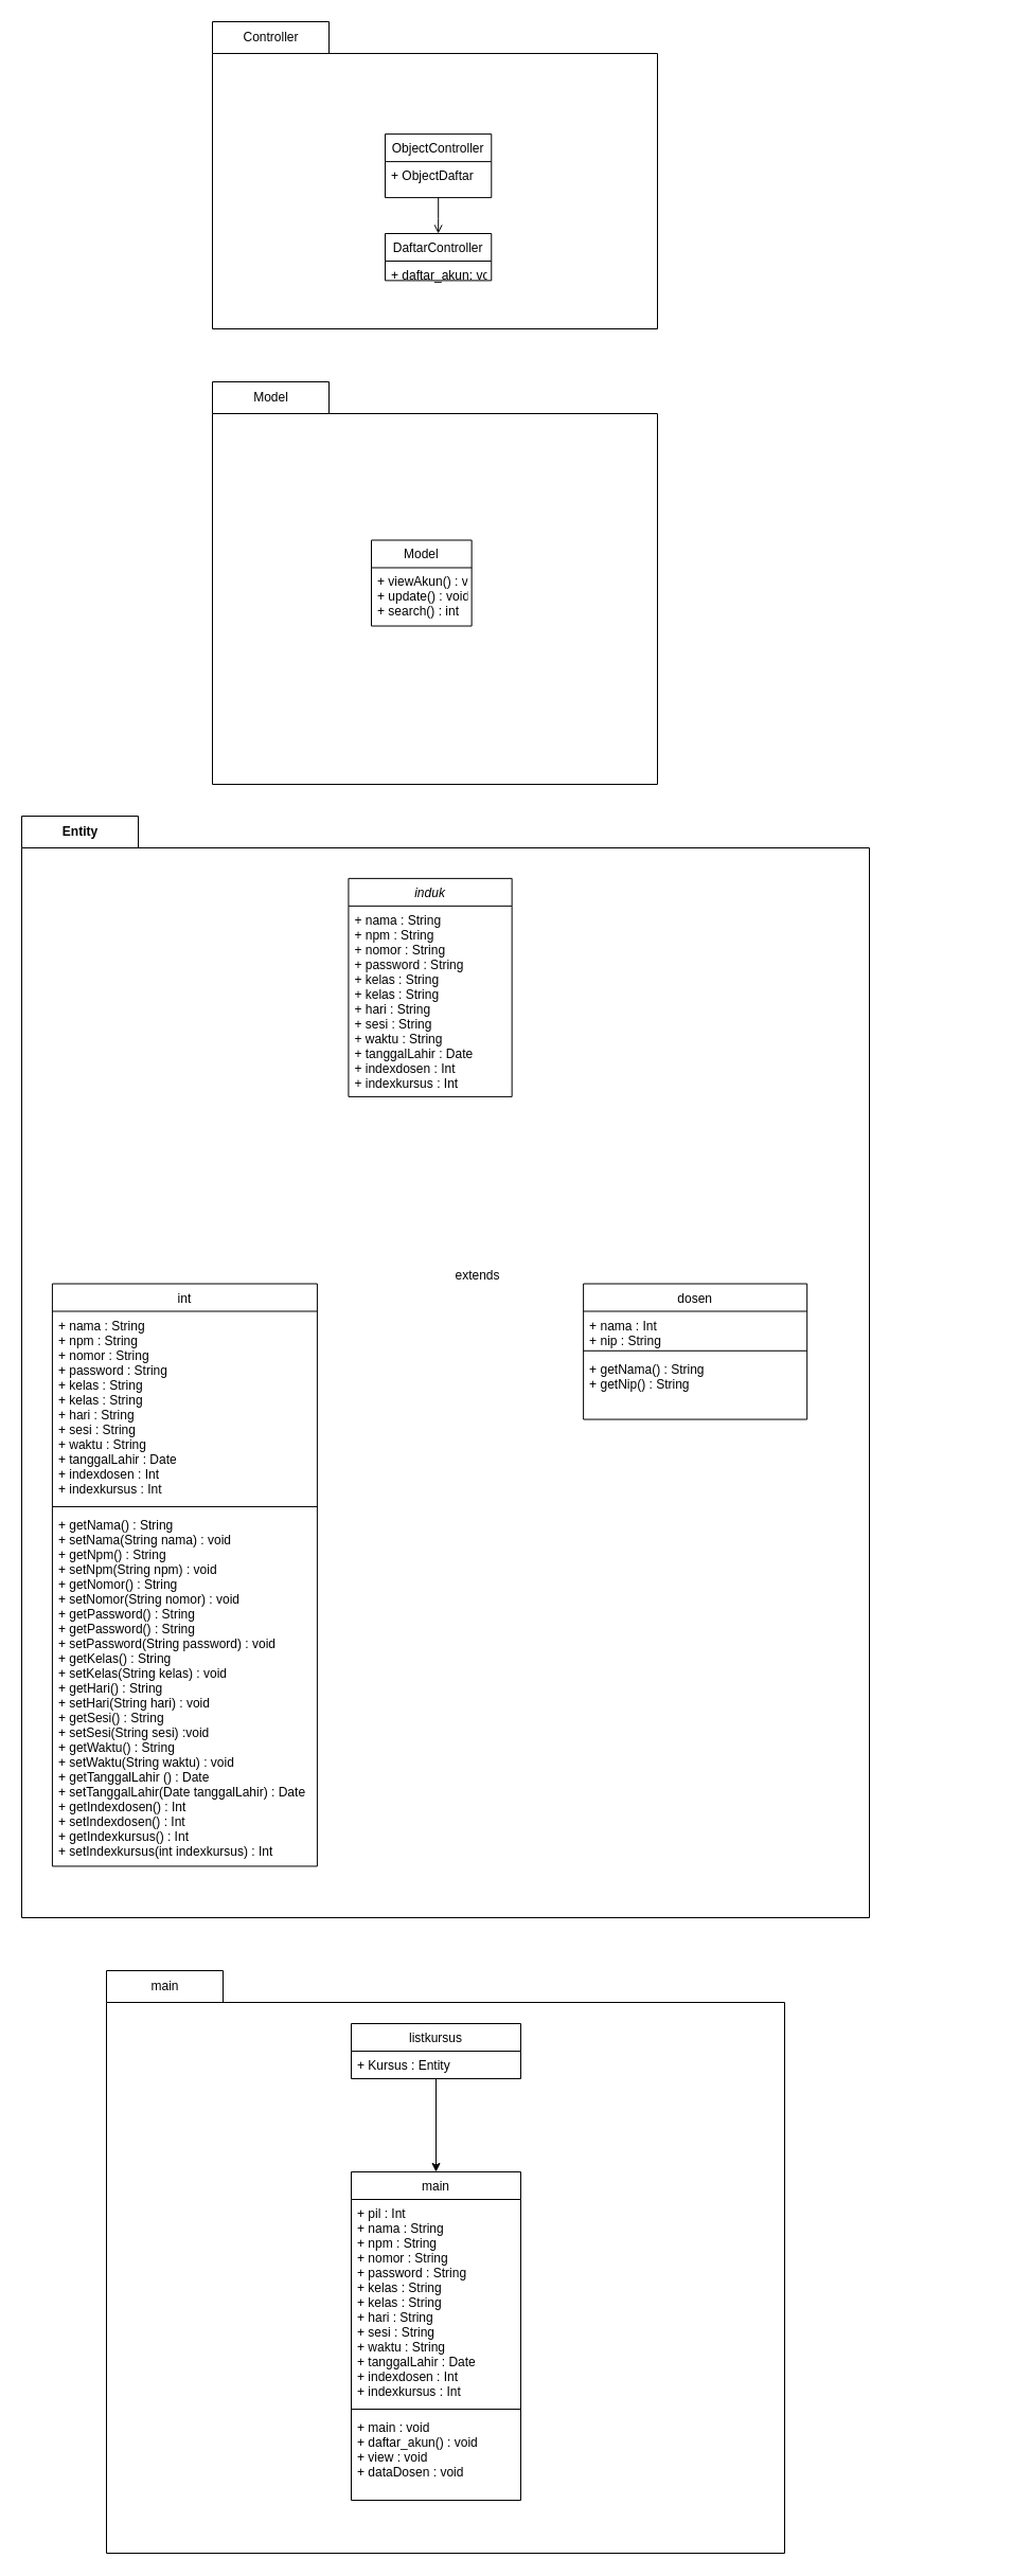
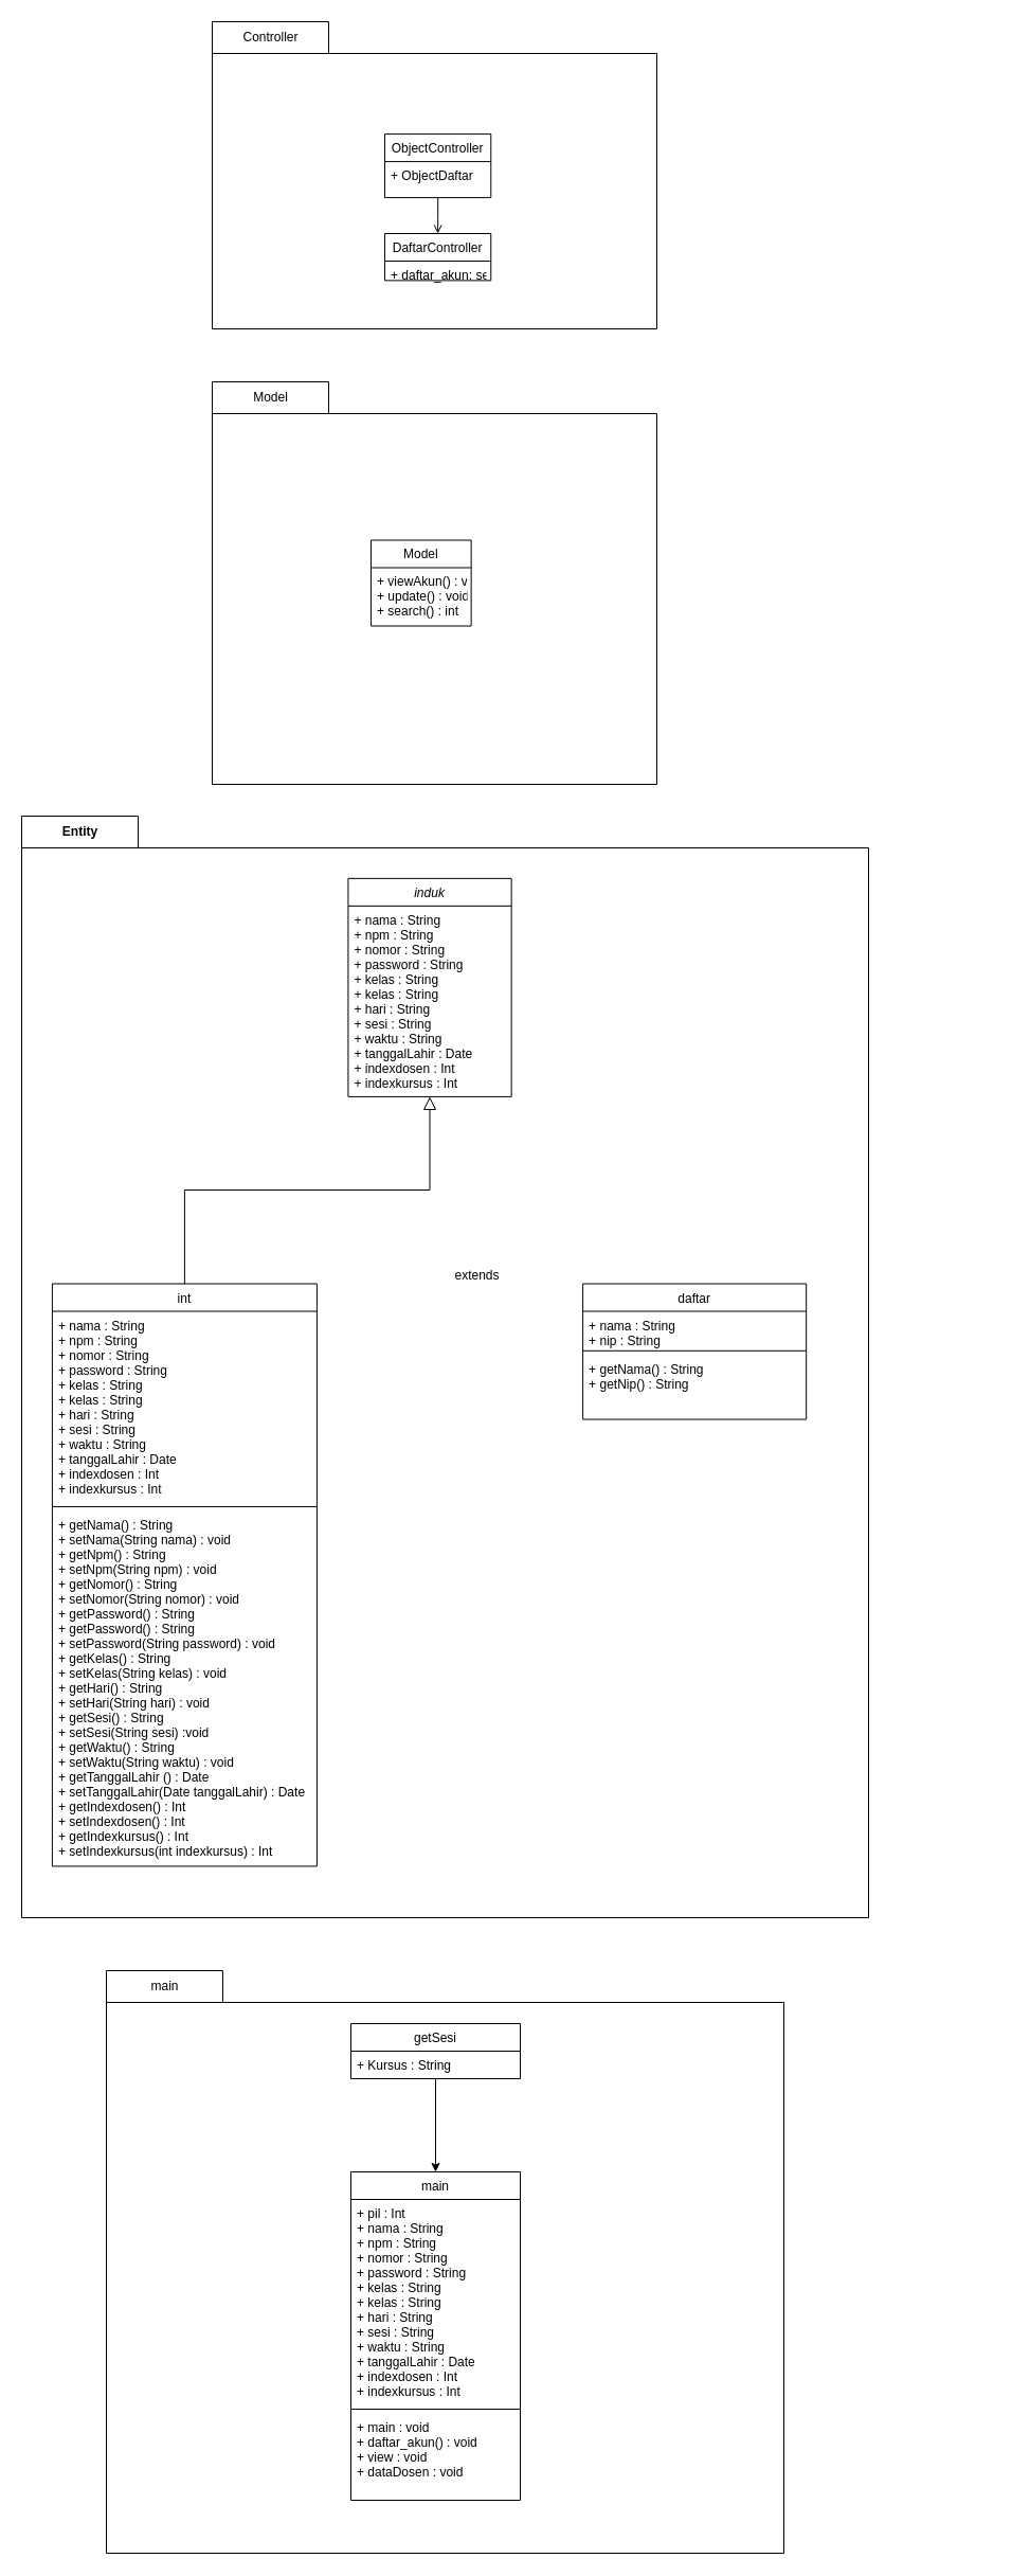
  <mxCell id="0" />
  <mxCell id="1" parent="0" />
  <mxCell id="2" value="" style="group" parent="1" vertex="1" connectable="0"><mxGeometry x="151" y="1140" width="800" height="1270" as="geometry" /></mxCell>
  <mxCell id="3" value="" style="group" parent="2" vertex="1" connectable="0"><mxGeometry x="-131" y="-370" width="800" height="1040" as="geometry" /></mxCell>
  <mxCell id="4" value="Entity" style="shape=folder;fontStyle=1;tabWidth=110;tabHeight=30;tabPosition=left;html=1;boundedLbl=1;labelInHeader=1;" parent="3" vertex="1"><mxGeometry width="800" height="1040" as="geometry" /></mxCell>
  <mxCell id="5" value="induk" style="swimlane;fontStyle=2;align=center;verticalAlign=top;childLayout=stackLayout;horizontal=1;startSize=26;horizontalStack=0;resizeParent=1;resizeLast=0;collapsible=1;marginBottom=0;rounded=0;shadow=0;strokeWidth=1;" parent="3" vertex="1"><mxGeometry x="308.434" y="58.868" width="154.217" height="206.038" as="geometry"><mxRectangle x="220" y="120" width="160" height="26" as="alternateBounds" /></mxGeometry></mxCell>
  <mxCell id="6" value="+ nama : String&#10;+ npm : String &#10;+ nomor : String &#10;+ password : String &#10;+ kelas : String &#10;+ kelas : String &#10;+ hari : String &#10;+ sesi : String &#10;+ waktu : String&#10;+ tanggalLahir : Date&#10;+ indexdosen : Int &#10;+ indexkursus : Int " style="text;align=left;verticalAlign=top;spacingLeft=4;spacingRight=4;overflow=hidden;rotatable=0;points=[[0,0.5],[1,0.5]];portConstraint=eastwest;" parent="5" vertex="1"><mxGeometry y="26" width="154.217" height="170.717" as="geometry" /></mxCell>
  <mxCell id="7" value="" style="line;html=1;strokeWidth=1;align=left;verticalAlign=middle;spacingTop=-1;spacingLeft=3;spacingRight=3;rotatable=0;labelPosition=right;points=[];portConstraint=eastwest;" parent="5" vertex="1"><mxGeometry y="196.717" width="154.217" as="geometry" /></mxCell>
- <mxCell id="9" value="dosen" style="swimlane;fontStyle=0;align=center;verticalAlign=top;childLayout=stackLayout;horizontal=1;startSize=26;horizontalStack=0;resizeParent=1;resizeLast=0;collapsible=1;marginBottom=0;rounded=0;shadow=0;strokeWidth=1;" parent="3" vertex="1"><mxGeometry x="530.12" y="441.509" width="211.084" height="128.038" as="geometry"><mxRectangle x="340" y="380" width="170" height="26" as="alternateBounds" /></mxGeometry></mxCell>
- <mxCell id="10" value="+ nama : Int &#10;+ nip : String" style="text;align=left;verticalAlign=top;spacingLeft=4;spacingRight=4;overflow=hidden;rotatable=0;points=[[0,0.5],[1,0.5]];portConstraint=eastwest;" parent="9" vertex="1"><mxGeometry y="26" width="211.084" height="33.358" as="geometry" /></mxCell>
+ <mxCell id="8" value="" style="endArrow=block;endSize=10;endFill=0;shadow=0;strokeWidth=1;rounded=0;edgeStyle=elbowEdgeStyle;elbow=vertical;" parent="3" source="13" target="5" edge="1"><mxGeometry width="160" relative="1" as="geometry"><mxPoint x="-115.663" y="964.453" as="sourcePoint" /><mxPoint x="-115.663" y="964.453" as="targetPoint" /></mxGeometry></mxCell>
+ <mxCell id="9" value="daftar" style="swimlane;fontStyle=0;align=center;verticalAlign=top;childLayout=stackLayout;horizontal=1;startSize=26;horizontalStack=0;resizeParent=1;resizeLast=0;collapsible=1;marginBottom=0;rounded=0;shadow=0;strokeWidth=1;" parent="3" vertex="1"><mxGeometry x="530.12" y="441.509" width="211.084" height="128.038" as="geometry"><mxRectangle x="340" y="380" width="170" height="26" as="alternateBounds" /></mxGeometry></mxCell>
+ <mxCell id="10" value="+ nama : String &#10;+ nip : String" style="text;align=left;verticalAlign=top;spacingLeft=4;spacingRight=4;overflow=hidden;rotatable=0;points=[[0,0.5],[1,0.5]];portConstraint=eastwest;" parent="9" vertex="1"><mxGeometry y="26" width="211.084" height="33.358" as="geometry" /></mxCell>
  <mxCell id="11" value="" style="line;html=1;strokeWidth=1;align=left;verticalAlign=middle;spacingTop=-1;spacingLeft=3;spacingRight=3;rotatable=0;labelPosition=right;points=[];portConstraint=eastwest;" parent="9" vertex="1"><mxGeometry y="59.358" width="211.084" height="7.849" as="geometry" /></mxCell>
  <mxCell id="12" value="+ getNama() : String &#10;+ getNip() : String" style="text;align=left;verticalAlign=top;spacingLeft=4;spacingRight=4;overflow=hidden;rotatable=0;points=[[0,0.5],[1,0.5]];portConstraint=eastwest;" parent="9" vertex="1"><mxGeometry y="67.208" width="211.084" height="60.83" as="geometry" /></mxCell>
  <mxCell id="13" value="int" style="swimlane;fontStyle=0;align=center;verticalAlign=top;childLayout=stackLayout;horizontal=1;startSize=26;horizontalStack=0;resizeParent=1;resizeLast=0;collapsible=1;marginBottom=0;rounded=0;shadow=0;strokeWidth=1;" parent="3" vertex="1"><mxGeometry x="28.916" y="441.509" width="250" height="549.93" as="geometry"><mxRectangle x="130" y="380" width="160" height="26" as="alternateBounds" /></mxGeometry></mxCell>
  <mxCell id="14" value="+ nama : String&#10;+ npm : String &#10;+ nomor : String &#10;+ password : String &#10;+ kelas : String &#10;+ kelas : String &#10;+ hari : String &#10;+ sesi : String &#10;+ waktu : String&#10;+ tanggalLahir : Date&#10;+ indexdosen : Int &#10;+ indexkursus : Int " style="text;align=left;verticalAlign=top;spacingLeft=4;spacingRight=4;overflow=hidden;rotatable=0;points=[[0,0.5],[1,0.5]];portConstraint=eastwest;" parent="13" vertex="1"><mxGeometry y="26" width="250" height="180.528" as="geometry" /></mxCell>
  <mxCell id="15" value="" style="line;html=1;strokeWidth=1;align=left;verticalAlign=middle;spacingTop=-1;spacingLeft=3;spacingRight=3;rotatable=0;labelPosition=right;points=[];portConstraint=eastwest;" parent="13" vertex="1"><mxGeometry y="206.528" width="250" height="7.849" as="geometry" /></mxCell>
  <mxCell id="16" value="+ getNama() : String &#10;+ setNama(String nama) : void&#10;+ getNpm() : String &#10;+ setNpm(String npm) : void&#10;+ getNomor() : String &#10;+ setNomor(String nomor) : void&#10;+ getPassword() : String &#10;+ getPassword() : String &#10;+ setPassword(String password) : void&#10;+ getKelas() : String &#10;+ setKelas(String kelas) : void &#10;+ getHari() : String&#10;+ setHari(String hari) : void&#10;+ getSesi() : String &#10;+ setSesi(String sesi) :void &#10;+ getWaktu() : String&#10;+ setWaktu(String waktu) : void &#10;+ getTanggalLahir () : Date &#10;+ setTanggalLahir(Date tanggalLahir) : Date &#10;+ getIndexdosen() : Int&#10;+ setIndexdosen() : Int&#10;+ getIndexkursus() : Int&#10;+ setIndexkursus(int indexkursus) : Int" style="text;align=left;verticalAlign=top;spacingLeft=4;spacingRight=4;overflow=hidden;rotatable=0;points=[[0,0.5],[1,0.5]];portConstraint=eastwest;fontStyle=0" parent="13" vertex="1"><mxGeometry y="214.377" width="250" height="335.55" as="geometry" /></mxCell>
  <mxCell id="17" value="extends" style="text;html=1;align=center;verticalAlign=middle;resizable=0;points=[];autosize=1;" parent="3" vertex="1"><mxGeometry x="400.181" y="423.774" width="60" height="20" as="geometry" /></mxCell>
  <mxCell id="18" value="" style="group" vertex="1" connectable="0" parent="2"><mxGeometry x="-51" y="720" width="640" height="550" as="geometry" /></mxCell>
  <mxCell id="19" value="&lt;span style=&quot;font-weight: normal&quot;&gt;main&lt;/span&gt;" style="shape=folder;fontStyle=1;tabWidth=110;tabHeight=30;tabPosition=left;html=1;boundedLbl=1;labelInHeader=1;" parent="18" vertex="1"><mxGeometry width="640" height="550" as="geometry" /></mxCell>
  <mxCell id="20" value="" style="group" vertex="1" connectable="0" parent="18"><mxGeometry x="231" y="50" width="377" height="480" as="geometry" /></mxCell>
  <mxCell id="21" value="" style="group" parent="20" vertex="1" connectable="0"><mxGeometry width="377" height="480" as="geometry" /></mxCell>
- <mxCell id="22" value="listkursus" style="swimlane;fontStyle=0;align=center;verticalAlign=top;childLayout=stackLayout;horizontal=1;startSize=26;horizontalStack=0;resizeParent=1;resizeParentMax=0;resizeLast=0;collapsible=1;marginBottom=0;" parent="21" vertex="1"><mxGeometry width="160" height="52" as="geometry" /></mxCell>
- <mxCell id="23" value="+ Kursus : Entity" style="text;strokeColor=none;fillColor=none;align=left;verticalAlign=top;spacingLeft=4;spacingRight=4;overflow=hidden;rotatable=0;points=[[0,0.5],[1,0.5]];portConstraint=eastwest;" parent="22" vertex="1"><mxGeometry y="26" width="160" height="26" as="geometry" /></mxCell>
+ <mxCell id="22" value="getSesi" style="swimlane;fontStyle=0;align=center;verticalAlign=top;childLayout=stackLayout;horizontal=1;startSize=26;horizontalStack=0;resizeParent=1;resizeParentMax=0;resizeLast=0;collapsible=1;marginBottom=0;" parent="21" vertex="1"><mxGeometry width="160" height="52" as="geometry" /></mxCell>
+ <mxCell id="23" value="+ Kursus : String" style="text;strokeColor=none;fillColor=none;align=left;verticalAlign=top;spacingLeft=4;spacingRight=4;overflow=hidden;rotatable=0;points=[[0,0.5],[1,0.5]];portConstraint=eastwest;" parent="22" vertex="1"><mxGeometry y="26" width="160" height="26" as="geometry" /></mxCell>
  <mxCell id="24" value="" style="line;strokeWidth=1;fillColor=none;align=left;verticalAlign=middle;spacingTop=-1;spacingLeft=3;spacingRight=3;rotatable=0;labelPosition=right;points=[];portConstraint=eastwest;" parent="22" vertex="1"><mxGeometry y="52" width="160" as="geometry" /></mxCell>
  <mxCell id="25" value="main" style="swimlane;fontStyle=0;align=center;verticalAlign=top;childLayout=stackLayout;horizontal=1;startSize=26;horizontalStack=0;resizeParent=1;resizeLast=0;collapsible=1;marginBottom=0;rounded=0;shadow=0;strokeWidth=1;" parent="20" vertex="1"><mxGeometry y="140" width="160" height="310" as="geometry"><mxRectangle x="550" y="140" width="160" height="26" as="alternateBounds" /></mxGeometry></mxCell>
  <mxCell id="26" value="+ pil : Int &#10;+ nama : String&#10;+ npm : String &#10;+ nomor : String &#10;+ password : String &#10;+ kelas : String &#10;+ kelas : String &#10;+ hari : String &#10;+ sesi : String &#10;+ waktu : String&#10;+ tanggalLahir : Date&#10;+ indexdosen : Int &#10;+ indexkursus : Int " style="text;align=left;verticalAlign=top;spacingLeft=4;spacingRight=4;overflow=hidden;rotatable=0;points=[[0,0.5],[1,0.5]];portConstraint=eastwest;" parent="25" vertex="1"><mxGeometry y="26" width="160" height="194" as="geometry" /></mxCell>
  <mxCell id="27" value="" style="line;html=1;strokeWidth=1;align=left;verticalAlign=middle;spacingTop=-1;spacingLeft=3;spacingRight=3;rotatable=0;labelPosition=right;points=[];portConstraint=eastwest;" parent="25" vertex="1"><mxGeometry y="220" width="160" height="8" as="geometry" /></mxCell>
  <mxCell id="28" value="+ main : void&#10;+ daftar_akun() : void&#10;+ view : void&#10;+ dataDosen : void&#10;" style="text;align=left;verticalAlign=top;spacingLeft=4;spacingRight=4;overflow=hidden;rotatable=0;points=[[0,0.5],[1,0.5]];portConstraint=eastwest;" parent="25" vertex="1"><mxGeometry y="228" width="160" height="82" as="geometry" /></mxCell>
  <mxCell id="29" style="edgeStyle=orthogonalEdgeStyle;rounded=0;orthogonalLoop=1;jettySize=auto;html=1;" edge="1" parent="20" source="22" target="25"><mxGeometry relative="1" as="geometry" /></mxCell>
  <mxCell id="30" value="" style="group" vertex="1" connectable="0" parent="1"><mxGeometry x="200" y="20" width="420" height="290" as="geometry" /></mxCell>
  <mxCell id="31" value="&lt;span style=&quot;font-weight: normal&quot;&gt;Controller&lt;/span&gt;" style="shape=folder;fontStyle=1;tabWidth=110;tabHeight=30;tabPosition=left;html=1;boundedLbl=1;labelInHeader=1;" parent="30" vertex="1"><mxGeometry width="420" height="290" as="geometry" /></mxCell>
  <mxCell id="32" value="" style="group" parent="30" vertex="1" connectable="0"><mxGeometry x="162.985" y="106.098" width="100.3" height="107.512" as="geometry" /></mxCell>
  <mxCell id="33" value="ObjectController" style="swimlane;fontStyle=0;align=center;verticalAlign=top;childLayout=stackLayout;horizontal=1;startSize=26;horizontalStack=0;resizeParent=1;resizeParentMax=0;resizeLast=0;collapsible=1;marginBottom=0;" parent="32" vertex="1"><mxGeometry width="100.3" height="60" as="geometry" /></mxCell>
  <mxCell id="34" value="" style="line;strokeWidth=1;fillColor=none;align=left;verticalAlign=middle;spacingTop=-1;spacingLeft=3;spacingRight=3;rotatable=0;labelPosition=right;points=[];portConstraint=eastwest;" parent="33" vertex="1"><mxGeometry y="26" width="100.3" as="geometry" /></mxCell>
  <mxCell id="35" value="+ ObjectDaftar" style="text;strokeColor=none;fillColor=none;align=left;verticalAlign=top;spacingLeft=4;spacingRight=4;overflow=hidden;rotatable=0;points=[[0,0.5],[1,0.5]];portConstraint=eastwest;" parent="33" vertex="1"><mxGeometry y="26" width="100.3" height="34" as="geometry" /></mxCell>
  <mxCell id="36" value="DaftarController" style="swimlane;fontStyle=0;align=center;verticalAlign=top;childLayout=stackLayout;horizontal=1;startSize=26;horizontalStack=0;resizeParent=1;resizeParentMax=0;resizeLast=0;collapsible=1;marginBottom=0;" parent="30" vertex="1"><mxGeometry x="162.985" y="199.999" width="100.299" height="44.39" as="geometry" /></mxCell>
  <mxCell id="37" value="" style="line;strokeWidth=1;fillColor=none;align=left;verticalAlign=middle;spacingTop=-1;spacingLeft=3;spacingRight=3;rotatable=0;labelPosition=right;points=[];portConstraint=eastwest;" parent="36" vertex="1"><mxGeometry y="26" width="100.299" as="geometry" /></mxCell>
- <mxCell id="38" value="+ daftar_akun: void" style="text;strokeColor=none;fillColor=none;align=left;verticalAlign=top;spacingLeft=4;spacingRight=4;overflow=hidden;rotatable=0;points=[[0,0.5],[1,0.5]];portConstraint=eastwest;" parent="36" vertex="1"><mxGeometry y="26" width="100.299" height="18.39" as="geometry" /></mxCell>
+ <mxCell id="38" value="+ daftar_akun: sesi" style="text;strokeColor=none;fillColor=none;align=left;verticalAlign=top;spacingLeft=4;spacingRight=4;overflow=hidden;rotatable=0;points=[[0,0.5],[1,0.5]];portConstraint=eastwest;" parent="36" vertex="1"><mxGeometry y="26" width="100.299" height="18.39" as="geometry" /></mxCell>
  <mxCell id="39" style="edgeStyle=orthogonalEdgeStyle;rounded=0;orthogonalLoop=1;jettySize=auto;html=1;entryX=0.5;entryY=0;entryDx=0;entryDy=0;endArrow=open;" parent="30" source="33" target="36" edge="1"><mxGeometry relative="1" as="geometry" /></mxCell>
  <mxCell id="40" value="" style="group" vertex="1" connectable="0" parent="1"><mxGeometry x="200" y="360" width="420" height="380" as="geometry" /></mxCell>
  <mxCell id="41" value="&lt;span style=&quot;font-weight: normal&quot;&gt;Model&lt;/span&gt;" style="shape=folder;fontStyle=1;tabWidth=110;tabHeight=30;tabPosition=left;html=1;boundedLbl=1;labelInHeader=1;" vertex="1" parent="40"><mxGeometry width="420" height="380" as="geometry" /></mxCell>
  <mxCell id="42" value="Model" style="swimlane;fontStyle=0;align=center;verticalAlign=top;childLayout=stackLayout;horizontal=1;startSize=26;horizontalStack=0;resizeParent=1;resizeParentMax=0;resizeLast=0;collapsible=1;marginBottom=0;" vertex="1" parent="40"><mxGeometry x="149.995" y="149.486" width="94.648" height="81.034" as="geometry" /></mxCell>
  <mxCell id="43" value="" style="line;strokeWidth=1;fillColor=none;align=left;verticalAlign=middle;spacingTop=-1;spacingLeft=3;spacingRight=3;rotatable=0;labelPosition=right;points=[];portConstraint=eastwest;" vertex="1" parent="42"><mxGeometry y="26" width="94.648" as="geometry" /></mxCell>
  <mxCell id="44" value="+ viewAkun() : void&#10;+ update() : void&#10;+ search() : int" style="text;strokeColor=none;fillColor=none;align=left;verticalAlign=top;spacingLeft=4;spacingRight=4;overflow=hidden;rotatable=0;points=[[0,0.5],[1,0.5]];portConstraint=eastwest;" vertex="1" parent="42"><mxGeometry y="26" width="94.648" height="55.034" as="geometry" /></mxCell>
